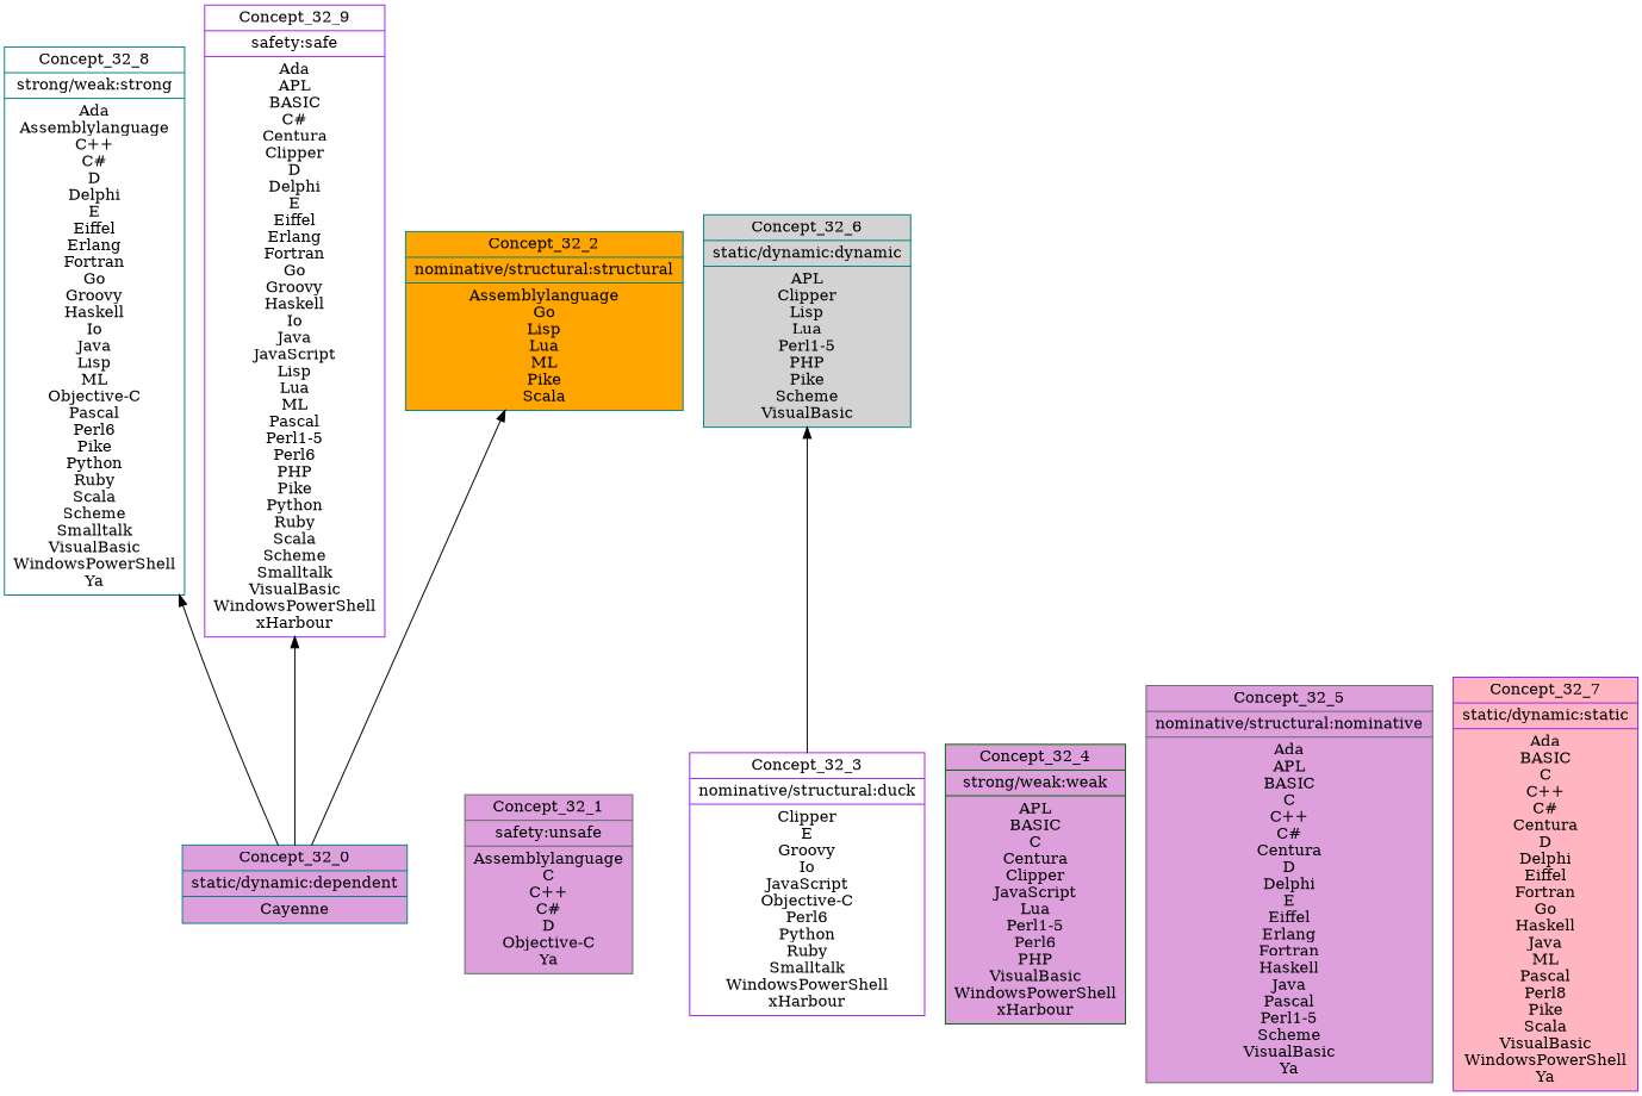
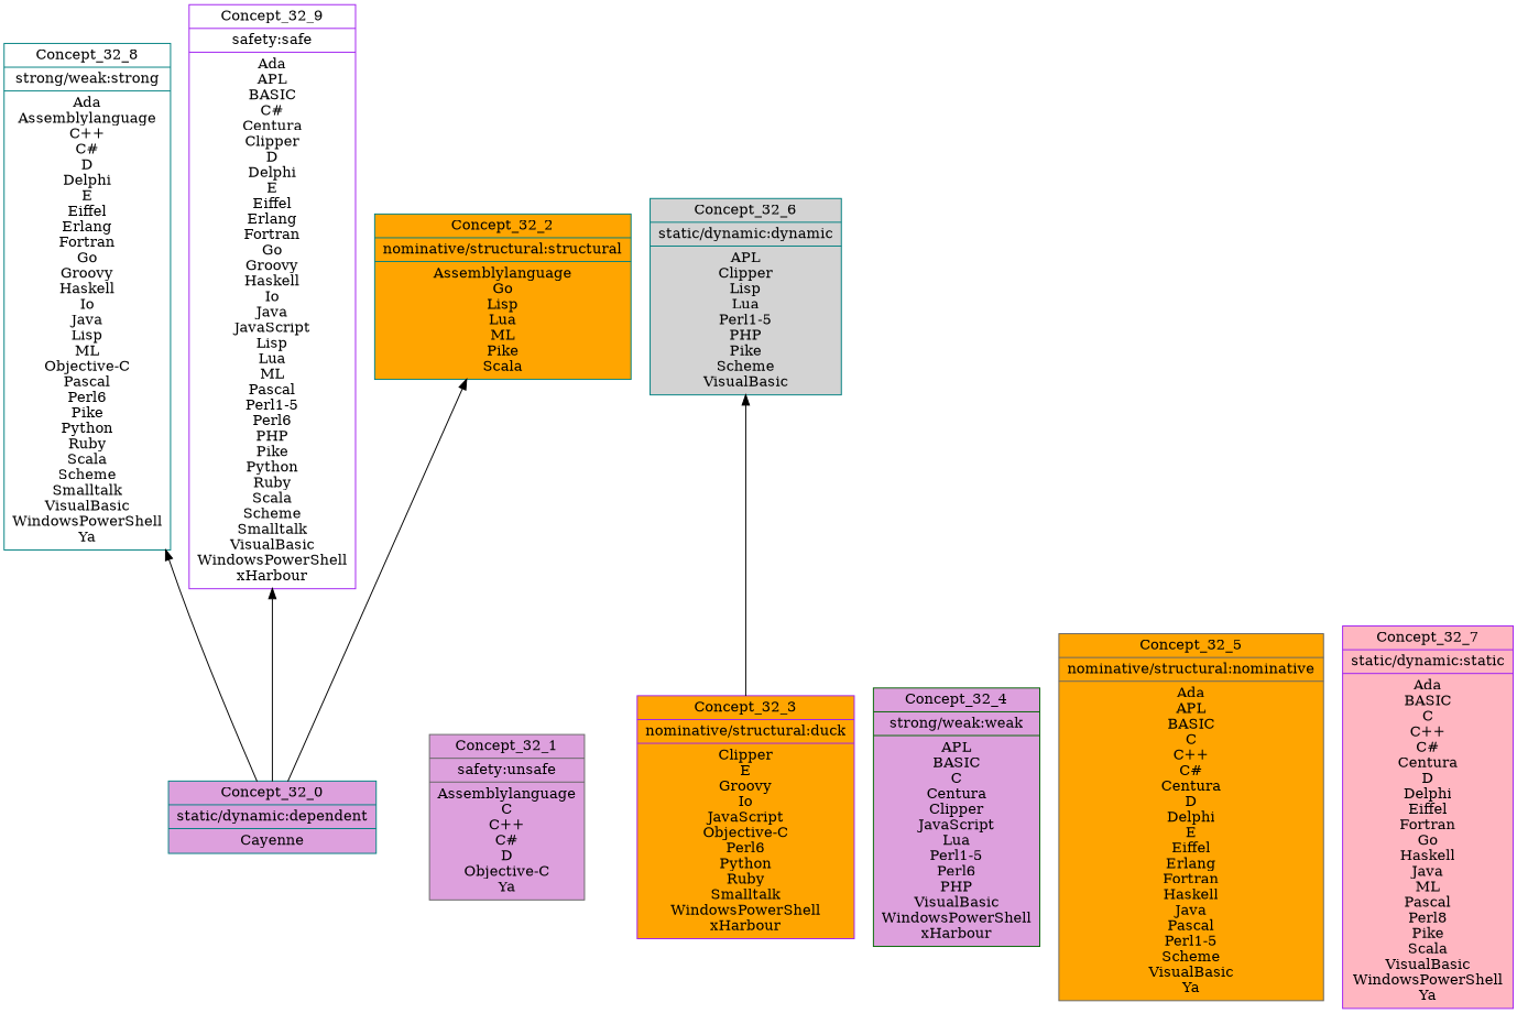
  digraph {
    rankdir=BT
    node [color=teal fillcolor=plum shape=record style=filled]
    n1 [label="{Concept_32_0|static/dynamic:dependent\n|Cayenne\n}"]
    n2 [fillcolor=white label="{Concept_32_8|strong/weak:strong\n|Ada\nAssemblylanguage\nC++\nC#\nD\nDelphi\nE\nEiffel\nErlang\nFortran\nGo\nGroovy\nHaskell\nIo\nJava\nLisp\nML\nObjective-C\nPascal\nPerl6\nPike\nPython\nRuby\nScala\nScheme\nSmalltalk\nVisualBasic\nWindowsPowerShell\nYa\n}"]
    n3 [color=purple fillcolor=white label="{Concept_32_9|safety:safe\n|Ada\nAPL\nBASIC\nC#\nCentura\nClipper\nD\nDelphi\nE\nEiffel\nErlang\nFortran\nGo\nGroovy\nHaskell\nIo\nJava\nJavaScript\nLisp\nLua\nML\nPascal\nPerl1-5\nPerl6\nPHP\nPike\nPython\nRuby\nScala\nScheme\nSmalltalk\nVisualBasic\nWindowsPowerShell\nxHarbour\n}"]
    n4 [fillcolor=orange label="{Concept_32_2|nominative/structural:structural\n|Assemblylanguage\nGo\nLisp\nLua\nML\nPike\nScala\n}"]
    n5 [color=gray40 label="{Concept_32_1|safety:unsafe\n|Assemblylanguage\nC\nC++\nC#\nD\nObjective-C\nYa\n}"]
-   n6 [color=purple fillcolor=white label="{Concept_32_3|nominative/structural:duck\n|Clipper\nE\nGroovy\nIo\nJavaScript\nObjective-C\nPerl6\nPython\nRuby\nSmalltalk\nWindowsPowerShell\nxHarbour\n}"]
+   n6 [color=purple fillcolor=orange label="{Concept_32_3|nominative/structural:duck\n|Clipper\nE\nGroovy\nIo\nJavaScript\nObjective-C\nPerl6\nPython\nRuby\nSmalltalk\nWindowsPowerShell\nxHarbour\n}"]
    n7 [fillcolor=lightgrey label="{Concept_32_6|static/dynamic:dynamic\n|APL\nClipper\nLisp\nLua\nPerl1-5\nPHP\nPike\nScheme\nVisualBasic\n}"]
    n8 [color=darkgreen label="{Concept_32_4|strong/weak:weak\n|APL\nBASIC\nC\nCentura\nClipper\nJavaScript\nLua\nPerl1-5\nPerl6\nPHP\nVisualBasic\nWindowsPowerShell\nxHarbour\n}"]
-   n9 [color=gray40 label="{Concept_32_5|nominative/structural:nominative\n|Ada\nAPL\nBASIC\nC\nC++\nC#\nCentura\nD\nDelphi\nE\nEiffel\nErlang\nFortran\nHaskell\nJava\nPascal\nPerl1-5\nScheme\nVisualBasic\nYa\n}"]
+   n9 [color=gray40 fillcolor=orange label="{Concept_32_5|nominative/structural:nominative\n|Ada\nAPL\nBASIC\nC\nC++\nC#\nCentura\nD\nDelphi\nE\nEiffel\nErlang\nFortran\nHaskell\nJava\nPascal\nPerl1-5\nScheme\nVisualBasic\nYa\n}"]
    n10 [color=purple fillcolor=lightpink label="{Concept_32_7|static/dynamic:static\n|Ada\nBASIC\nC\nC++\nC#\nCentura\nD\nDelphi\nEiffel\nFortran\nGo\nHaskell\nJava\nML\nPascal\nPerl8\nPike\nScala\nVisualBasic\nWindowsPowerShell\nYa\n}"]
    subgraph sub_1 {
      label=32
      n1
      n2
      n3
      n4
      n5
      n6
      n7
      n8
      n9
      n10
    }
    n1 -> n2
    n1 -> n3
    n1 -> n4
    n6 -> n7
  }
